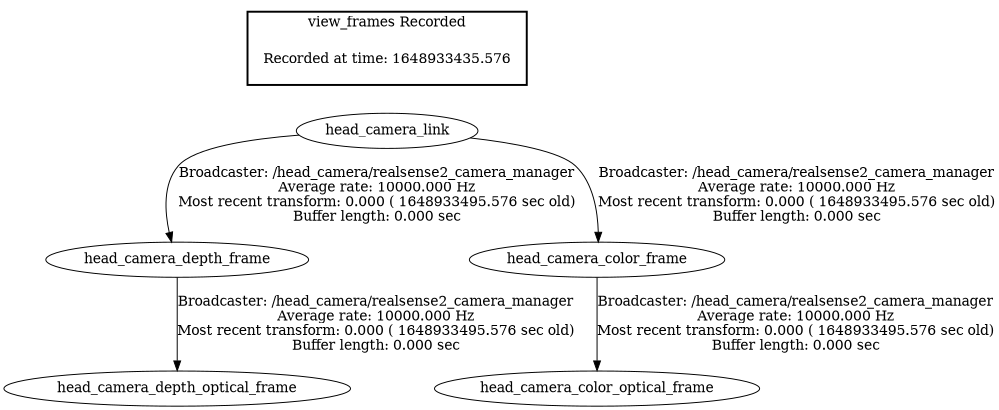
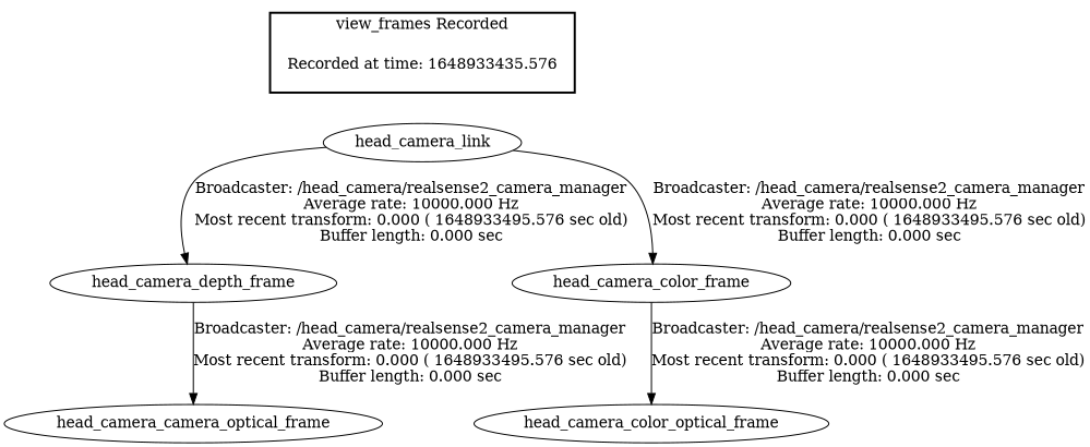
  digraph {
    n1 [label="Recorded at time: 1648933435.576" shape=plaintext]
    head_camera_link
    head_camera_depth_frame
    head_camera_color_frame
-   head_camera_depth_optical_frame
+   head_camera_depth_optical_frame [label=head_camera_camera_optical_frame]
    head_camera_color_optical_frame
    subgraph cluster_1 {
      color=black
      label="view_frames Recorded"
      style=bold
      n1
    }
    n1 -> head_camera_link [style=invis]
    head_camera_link -> head_camera_depth_frame [label="Broadcaster: /head_camera/realsense2_camera_manager\nAverage rate: 10000.000 Hz\nMost recent transform: 0.000 ( 1648933495.576 sec old)\nBuffer length: 0.000 sec\n"]
    head_camera_link -> head_camera_color_frame [label="Broadcaster: /head_camera/realsense2_camera_manager\nAverage rate: 10000.000 Hz\nMost recent transform: 0.000 ( 1648933495.576 sec old)\nBuffer length: 0.000 sec\n"]
    head_camera_depth_frame -> head_camera_depth_optical_frame [label="Broadcaster: /head_camera/realsense2_camera_manager\nAverage rate: 10000.000 Hz\nMost recent transform: 0.000 ( 1648933495.576 sec old)\nBuffer length: 0.000 sec\n"]
    head_camera_color_frame -> head_camera_color_optical_frame [label="Broadcaster: /head_camera/realsense2_camera_manager\nAverage rate: 10000.000 Hz\nMost recent transform: 0.000 ( 1648933495.576 sec old)\nBuffer length: 0.000 sec\n"]
  }
